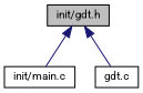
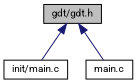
  digraph {
    fontname=Roboto
    node [color=black fillcolor=white fontname=Roboto fontsize=10 shape=record style=filled]
    edge [color=midnightblue dir=back fontname=Roboto fontsize=10 labelfontname=Helvetica labelfontsize=10 style=solid]
-   n1 [fillcolor=grey75 fontcolor=black height=0.2 label="init/gdt.h" width=0.4]
+   n1 [fillcolor=grey75 fontcolor=black height=0.2 label="gdt/gdt.h" width=0.4]
    n2 [height=0.2 label="init/main.c" width=0.4]
-   n3 [height=0.2 label="gdt.c" width=0.4]
+   n3 [height=0.2 label="main.c" width=0.4]
    n1 -> n2
    n1 -> n3
  }
